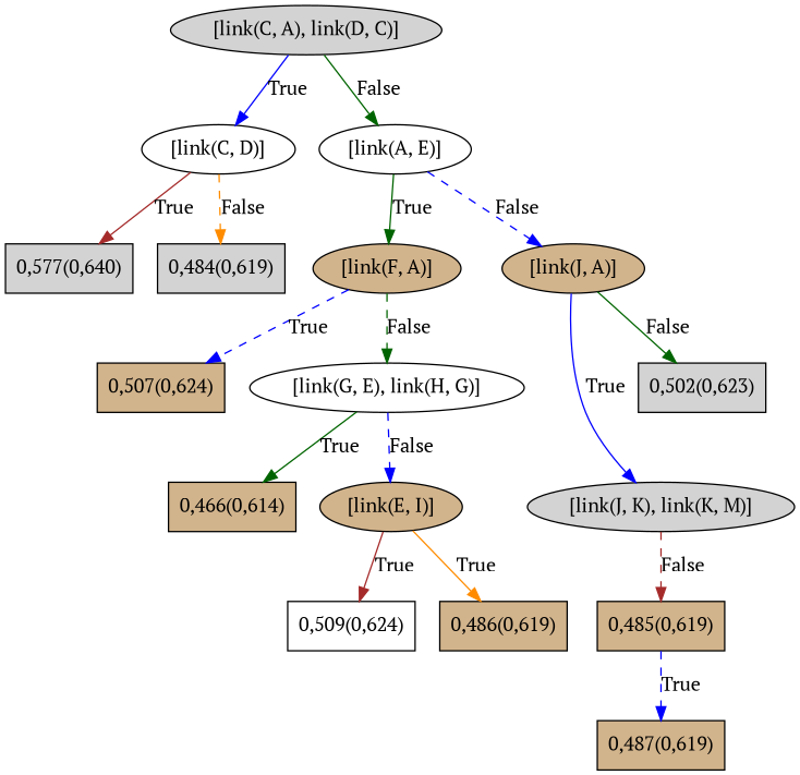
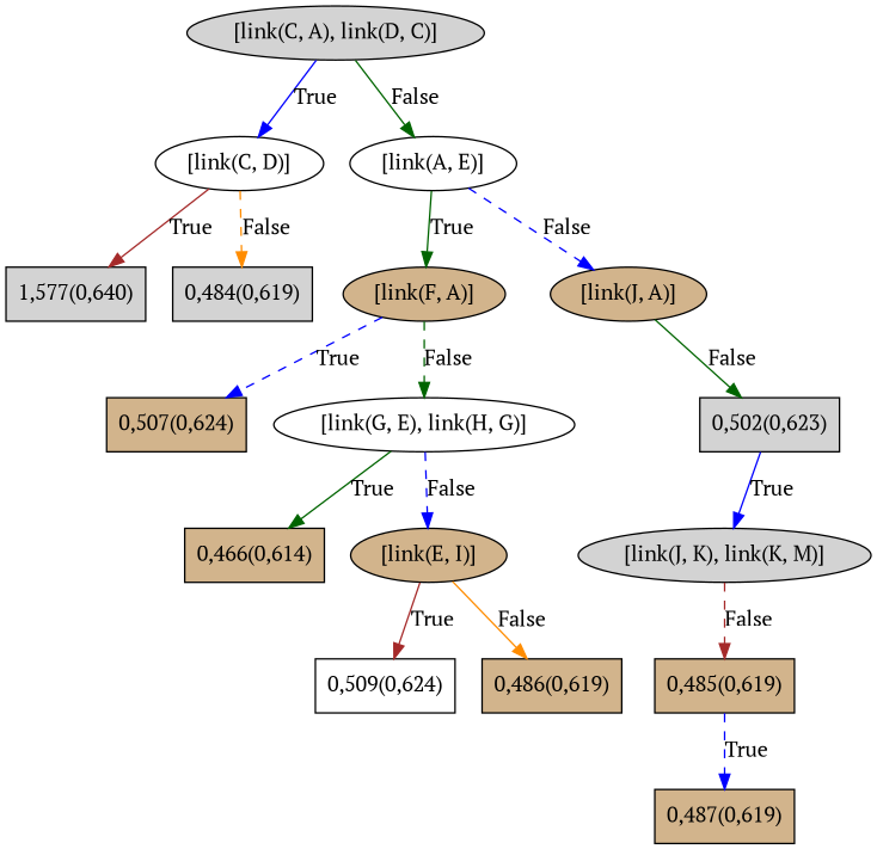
  digraph {
    fontname="PT Serif"
    node [fillcolor=tan fontname="PT Serif" style=filled shape=box]
    edge [color=blue fontname="PT Serif" style=solid]
    n1 [fillcolor=lightgrey label="[link(C, A), link(D, C)]" shape=""]
    n2 [fillcolor=white label="[link(C, D)]" shape=""]
    n3 [fillcolor=white label="[link(A, E)]" shape=""]
-   n4 [fillcolor=lightgrey label="0,577(0,640)"]
+   n4 [fillcolor=lightgrey label="1,577(0,640)"]
    n5 [fillcolor=lightgrey label="0,484(0,619)"]
    n6 [label="[link(F, A)]" shape=""]
    n7 [label="[link(J, A)]" shape=""]
    n8 [label="0,507(0,624)"]
    n9 [fillcolor=white label="[link(G, E), link(H, G)]" shape=""]
    n10 [fillcolor=lightgrey label="[link(J, K), link(K, M)]" shape=""]
    n11 [fillcolor=lightgrey label="0,502(0,623)"]
    n12 [label="0,466(0,614)"]
    n13 [label="[link(E, I)]" shape=""]
    n14 [label="0,485(0,619)"]
    n15 [fillcolor=white label="0,509(0,624)"]
    n16 [label="0,486(0,619)"]
    n17 [label="0,487(0,619)"]
    n1 -> n2 [label=True]
    n1 -> n3 [color=darkgreen label=False]
    n2 -> n4 [color=brown label=True]
    n2 -> n5 [color=darkorange label=False style=dashed]
    n3 -> n6 [color=darkgreen label=True]
    n3 -> n7 [label=False style=dashed]
    n6 -> n8 [label=True style=dashed]
    n6 -> n9 [color=darkgreen label=False style=dashed]
-   n7 -> n10 [label=True]
+   n11 -> n10 [label=True]
    n7 -> n11 [color=darkgreen label=False]
    n9 -> n12 [color=darkgreen label=True]
    n9 -> n13 [label=False style=dashed]
    n10 -> n14 [color=brown label=False style=dashed]
    n13 -> n15 [color=brown label=True]
-   n13 -> n16 [color=darkorange label=True]
+   n13 -> n16 [color=darkorange label=False]
    n14 -> n17 [label=True style=dashed]
  }
